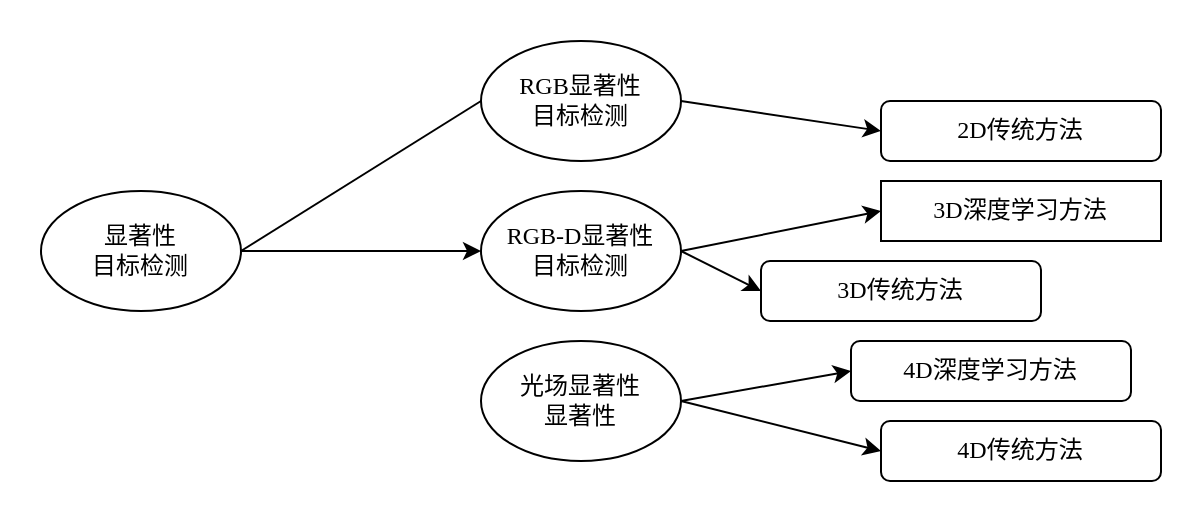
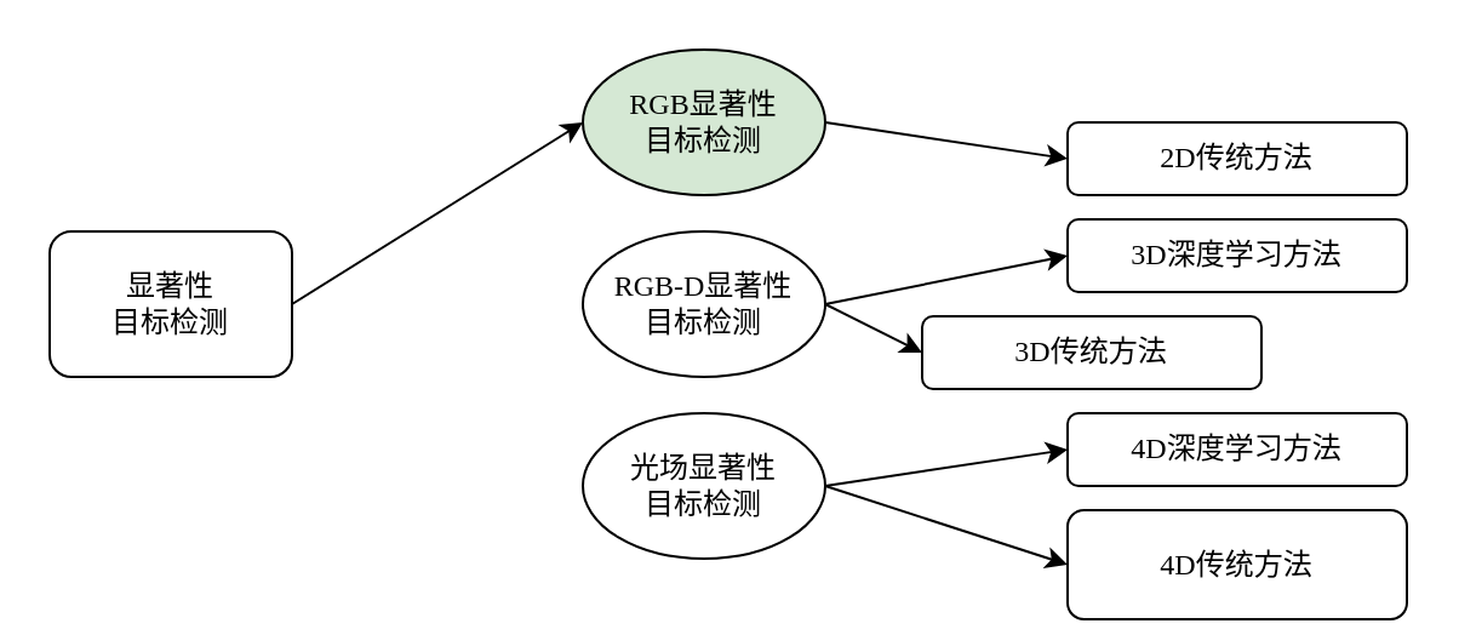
  <mxCell id="0" />
  <mxCell id="1" parent="0" />
- <mxCell id="2" value="显著性&lt;div style=&quot;font-size: 12px;&quot;&gt;目标检测&lt;/div&gt;" style="ellipse;whiteSpace=wrap;html=1;fontFamily=宋体;fontSize=12;" vertex="1" parent="1"><mxGeometry x="20" y="95" width="100" height="60" as="geometry" /></mxCell>
+ <mxCell id="2" value="显著性&lt;div style=&quot;font-size: 12px;&quot;&gt;目标检测&lt;/div&gt;" style="whiteSpace=wrap;html=1;fontFamily=宋体;fontSize=12;rounded=1;" vertex="1" parent="1"><mxGeometry x="20" y="95" width="100" height="60" as="geometry" /></mxCell>
  <mxCell id="3" value="RGB-D显著性&lt;div style=&quot;font-size: 12px;&quot;&gt;目标检测&lt;/div&gt;" style="ellipse;whiteSpace=wrap;html=1;fontFamily=宋体;fontSize=12;" vertex="1" parent="1"><mxGeometry x="240" y="95" width="100" height="60" as="geometry" /></mxCell>
- <mxCell id="4" value="RGB显著性&lt;div style=&quot;font-size: 12px;&quot;&gt;目标检测&lt;/div&gt;" style="ellipse;whiteSpace=wrap;html=1;fontFamily=宋体;fontSize=12;" vertex="1" parent="1"><mxGeometry x="240" y="20" width="100" height="60" as="geometry" /></mxCell>
- <mxCell id="5" value="光场显著性&lt;div style=&quot;font-size: 12px;&quot;&gt;显著性&lt;/div&gt;" style="ellipse;whiteSpace=wrap;html=1;fontFamily=宋体;fontSize=12;" vertex="1" parent="1"><mxGeometry x="240" y="170" width="100" height="60" as="geometry" /></mxCell>
- <mxCell id="6" value="3D深度学习方法" style="whiteSpace=wrap;html=1;fontFamily=宋体;fontSize=12;rounded=0;" vertex="1" parent="1"><mxGeometry x="440" y="90" width="140" height="30" as="geometry" /></mxCell>
+ <mxCell id="4" value="RGB显著性&lt;div style=&quot;font-size: 12px;&quot;&gt;目标检测&lt;/div&gt;" style="ellipse;whiteSpace=wrap;html=1;fontFamily=宋体;fontSize=12;fillColor=#d5e8d4;" vertex="1" parent="1"><mxGeometry x="240" y="20" width="100" height="60" as="geometry" /></mxCell>
+ <mxCell id="5" value="光场显著性&lt;div style=&quot;font-size: 12px;&quot;&gt;目标检测&lt;/div&gt;" style="ellipse;whiteSpace=wrap;html=1;fontFamily=宋体;fontSize=12;" vertex="1" parent="1"><mxGeometry x="240" y="170" width="100" height="60" as="geometry" /></mxCell>
+ <mxCell id="6" value="3D深度学习方法" style="rounded=1;whiteSpace=wrap;html=1;fontFamily=宋体;fontSize=12;" vertex="1" parent="1"><mxGeometry x="440" y="90" width="140" height="30" as="geometry" /></mxCell>
  <mxCell id="7" value="3D传统方法" style="rounded=1;whiteSpace=wrap;html=1;fontFamily=宋体;fontSize=12;" vertex="1" parent="1"><mxGeometry x="380" y="130" width="140" height="30" as="geometry" /></mxCell>
  <mxCell id="8" value="2D传统方法" style="rounded=1;whiteSpace=wrap;html=1;fontFamily=宋体;fontSize=12;" vertex="1" parent="1"><mxGeometry x="440" y="50" width="140" height="30" as="geometry" /></mxCell>
- <mxCell id="9" value="4D深度学习方法" style="rounded=1;whiteSpace=wrap;html=1;fontFamily=宋体;fontSize=12;" vertex="1" parent="1"><mxGeometry x="425" y="170" width="140" height="30" as="geometry" /></mxCell>
- <mxCell id="10" value="4D传统方法" style="rounded=1;whiteSpace=wrap;html=1;fontFamily=宋体;fontSize=12;" vertex="1" parent="1"><mxGeometry x="440" y="210" width="140" height="30" as="geometry" /></mxCell>
- <mxCell id="11" value="" style="endArrow=none;html=1;rounded=0;entryX=0;entryY=0.5;entryDx=0;entryDy=0;exitX=1;exitY=0.5;exitDx=0;exitDy=0;fontFamily=宋体;fontSize=12;" edge="1" parent="1" source="2" target="4"><mxGeometry width="50" height="50" relative="1" as="geometry"><mxPoint x="300" y="220" as="sourcePoint" /><mxPoint x="350" y="170" as="targetPoint" /></mxGeometry></mxCell>
- <mxCell id="12" value="" style="endArrow=classic;html=1;rounded=0;entryX=0;entryY=0.5;entryDx=0;entryDy=0;exitX=1;exitY=0.5;exitDx=0;exitDy=0;fontFamily=宋体;fontSize=12;" edge="1" parent="1" source="2" target="3"><mxGeometry width="50" height="50" relative="1" as="geometry"><mxPoint x="130" y="130" as="sourcePoint" /><mxPoint x="250" y="60" as="targetPoint" /></mxGeometry></mxCell>
+ <mxCell id="9" value="4D深度学习方法" style="rounded=1;whiteSpace=wrap;html=1;fontFamily=宋体;fontSize=12;" vertex="1" parent="1"><mxGeometry x="440" y="170" width="140" height="30" as="geometry" /></mxCell>
+ <mxCell id="10" value="4D传统方法" style="rounded=1;whiteSpace=wrap;html=1;fontFamily=宋体;fontSize=12;" vertex="1" parent="1"><mxGeometry x="440" y="210" width="140" height="45" as="geometry" /></mxCell>
+ <mxCell id="11" value="" style="endArrow=classic;html=1;rounded=0;entryX=0;entryY=0.5;entryDx=0;entryDy=0;exitX=1;exitY=0.5;exitDx=0;exitDy=0;fontFamily=宋体;fontSize=12;" edge="1" parent="1" source="2" target="4"><mxGeometry width="50" height="50" relative="1" as="geometry"><mxPoint x="300" y="220" as="sourcePoint" /><mxPoint x="350" y="170" as="targetPoint" /></mxGeometry></mxCell>
  <mxCell id="13" value="" style="endArrow=classic;html=1;rounded=0;entryX=0;entryY=0.5;entryDx=0;entryDy=0;fontFamily=宋体;fontSize=12;" edge="1" parent="1" target="8"><mxGeometry width="50" height="50" relative="1" as="geometry"><mxPoint x="340" y="50" as="sourcePoint" /><mxPoint x="445" y="30" as="targetPoint" /></mxGeometry></mxCell>
  <mxCell id="14" value="" style="endArrow=classic;html=1;rounded=0;entryX=0;entryY=0.5;entryDx=0;entryDy=0;exitX=1;exitY=0.5;exitDx=0;exitDy=0;fontFamily=宋体;fontSize=12;" edge="1" parent="1" target="6"><mxGeometry width="50" height="50" relative="1" as="geometry"><mxPoint x="340" y="125" as="sourcePoint" /><mxPoint x="440" y="100" as="targetPoint" /></mxGeometry></mxCell>
  <mxCell id="15" value="" style="endArrow=classic;html=1;rounded=0;entryX=0;entryY=0.5;entryDx=0;entryDy=0;fontFamily=宋体;fontSize=12;" edge="1" parent="1" target="7"><mxGeometry width="50" height="50" relative="1" as="geometry"><mxPoint x="340" y="125" as="sourcePoint" /><mxPoint x="440" y="140" as="targetPoint" /></mxGeometry></mxCell>
  <mxCell id="16" value="" style="endArrow=classic;html=1;rounded=0;entryX=0;entryY=0.5;entryDx=0;entryDy=0;exitX=1;exitY=0.5;exitDx=0;exitDy=0;fontFamily=宋体;fontSize=12;" edge="1" parent="1" target="9"><mxGeometry width="50" height="50" relative="1" as="geometry"><mxPoint x="340" y="200" as="sourcePoint" /><mxPoint x="440" y="175" as="targetPoint" /></mxGeometry></mxCell>
  <mxCell id="17" value="" style="endArrow=classic;html=1;rounded=0;entryX=0;entryY=0.5;entryDx=0;entryDy=0;fontFamily=宋体;fontSize=12;" edge="1" parent="1" target="10"><mxGeometry width="50" height="50" relative="1" as="geometry"><mxPoint x="340" y="200" as="sourcePoint" /><mxPoint x="440" y="215" as="targetPoint" /></mxGeometry></mxCell>
